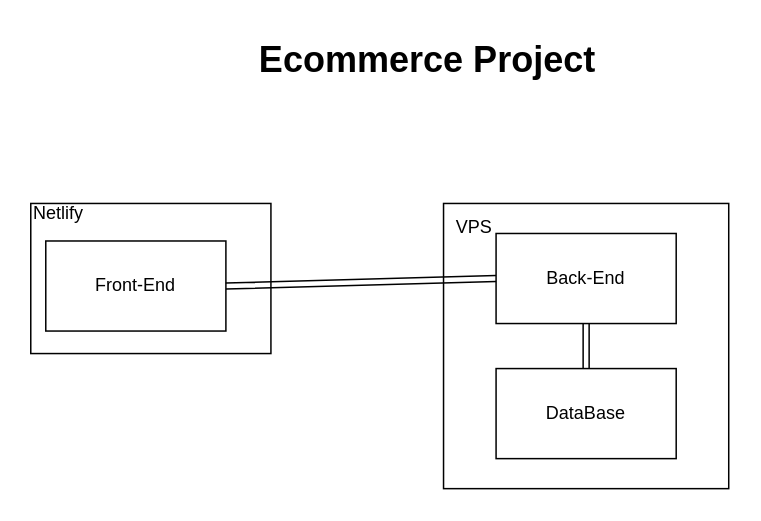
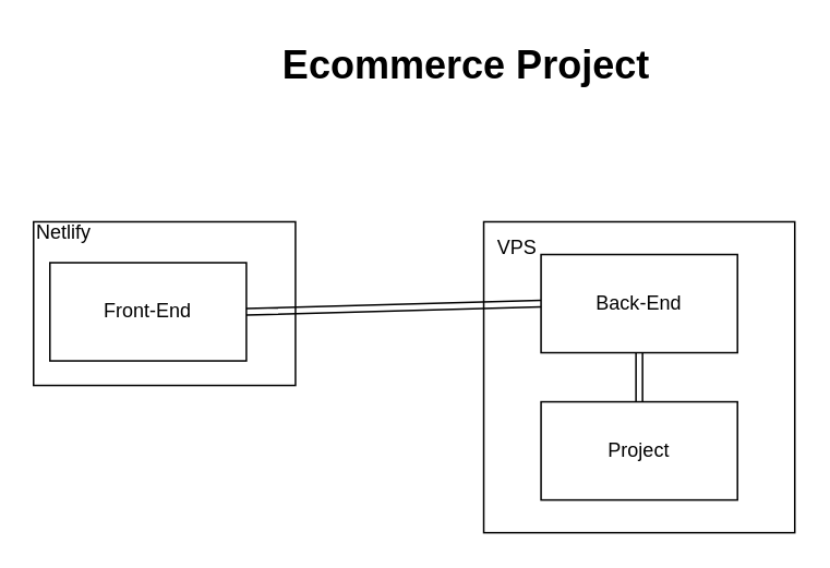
  <mxCell id="0" />
  <mxCell id="1" parent="0" />
  <mxCell id="2" value="&lt;div align=&quot;left&quot;&gt;Netlify&lt;br&gt;&lt;/div&gt;&lt;div align=&quot;left&quot;&gt;&lt;br&gt;&lt;/div&gt;&lt;div align=&quot;left&quot;&gt;&lt;br&gt;&lt;/div&gt;&lt;div align=&quot;left&quot;&gt;&lt;br&gt;&lt;/div&gt;&lt;div align=&quot;left&quot;&gt;&lt;br&gt;&lt;/div&gt;&lt;div align=&quot;left&quot;&gt;&lt;br&gt;&lt;/div&gt;&lt;div align=&quot;left&quot;&gt;&lt;br&gt;&lt;/div&gt;" style="rounded=0;whiteSpace=wrap;html=1;align=left;" vertex="1" parent="1"><mxGeometry x="20" y="135" width="160" height="100" as="geometry" /></mxCell>
  <mxCell id="3" value="&lt;div&gt;&amp;nbsp; VPS&lt;/div&gt;&lt;div&gt;&lt;br&gt;&lt;/div&gt;&lt;div&gt;&lt;br&gt;&lt;/div&gt;&lt;div&gt;&lt;br&gt;&lt;/div&gt;&lt;div&gt;&lt;br&gt;&lt;/div&gt;&lt;div&gt;&lt;br&gt;&lt;/div&gt;&lt;div&gt;&lt;br&gt;&lt;/div&gt;&lt;div&gt;&lt;br&gt;&lt;/div&gt;&lt;div&gt;&lt;br&gt;&lt;/div&gt;&lt;div&gt;&lt;br&gt;&lt;/div&gt;&lt;div&gt;&lt;br&gt;&lt;/div&gt;&lt;div&gt;&lt;br&gt;&lt;/div&gt;" style="whiteSpace=wrap;html=1;aspect=fixed;align=left;" parent="1" vertex="1"><mxGeometry x="295" y="135" width="190" height="190" as="geometry" /></mxCell>
  <mxCell id="4" value="&lt;div&gt;Front-End&lt;/div&gt;" style="rounded=0;whiteSpace=wrap;html=1;" parent="1" vertex="1"><mxGeometry x="30" y="160" width="120" height="60" as="geometry" /></mxCell>
  <mxCell id="5" value="&lt;div&gt;Back-End&lt;/div&gt;" style="rounded=0;whiteSpace=wrap;html=1;" parent="1" vertex="1"><mxGeometry x="330" y="155" width="120" height="60" as="geometry" /></mxCell>
- <mxCell id="6" value="DataBase" style="rounded=0;whiteSpace=wrap;html=1;" parent="1" vertex="1"><mxGeometry x="330" y="245" width="120" height="60" as="geometry" /></mxCell>
+ <mxCell id="6" value="Project" style="rounded=0;whiteSpace=wrap;html=1;" parent="1" vertex="1"><mxGeometry x="330" y="245" width="120" height="60" as="geometry" /></mxCell>
  <mxCell id="7" value="&lt;div&gt;Ecommerce Project&lt;br&gt;&lt;/div&gt;" style="text;strokeColor=none;fillColor=none;html=1;fontSize=24;fontStyle=1;verticalAlign=middle;align=center;" parent="1" vertex="1"><mxGeometry x="234" y="20" width="100" height="40" as="geometry" /></mxCell>
  <mxCell id="8" value="" style="shape=link;html=1;exitX=1;exitY=0.5;exitDx=0;exitDy=0;entryX=0;entryY=0.5;entryDx=0;entryDy=0;" parent="1" source="4" target="5" edge="1"><mxGeometry width="100" relative="1" as="geometry"><mxPoint x="220" y="225" as="sourcePoint" /><mxPoint x="320" y="225" as="targetPoint" /></mxGeometry></mxCell>
  <mxCell id="9" value="" style="shape=link;html=1;exitX=0.5;exitY=1;exitDx=0;exitDy=0;" parent="1" source="5" target="6" edge="1"><mxGeometry width="100" relative="1" as="geometry"><mxPoint x="220" y="225" as="sourcePoint" /><mxPoint x="320" y="225" as="targetPoint" /></mxGeometry></mxCell>
